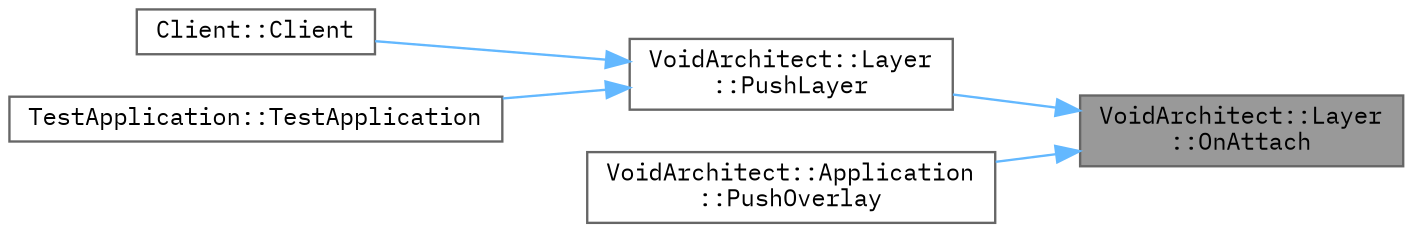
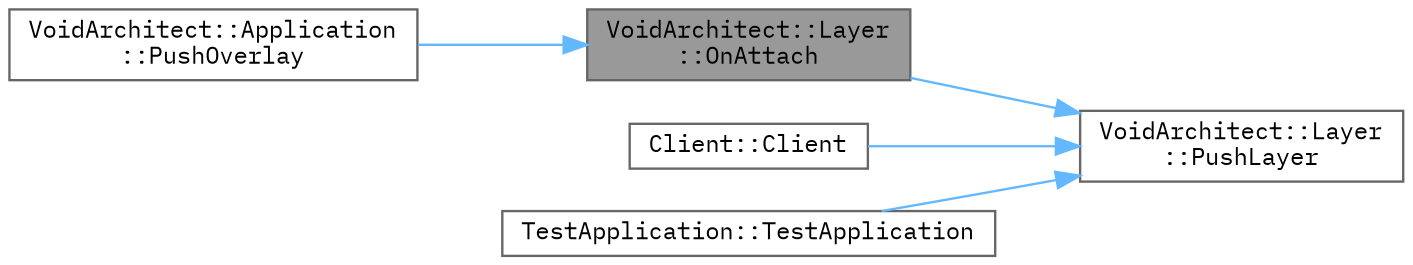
  digraph {
    fontname="IBM Plex Mono"
    rankdir=RL
    node [color=grey40 fillcolor=white fontname="IBM Plex Mono" fontsize=10 shape=box style=filled]
    edge [color=steelblue1 dir=back fontname="IBM Plex Mono" fontsize=10 labelfontname=Helvetica labelfontsize=10 style=solid]
    n1 [color=gray40 fillcolor=grey60 fontcolor=black height=0.2 label="VoidArchitect::Layer\l::OnAttach" width=0.4]
    n2 [height=0.2 label="VoidArchitect::Layer\l::PushLayer" width=0.4]
    n3 [height=0.2 label="VoidArchitect::Application\l::PushOverlay" width=0.4]
    n4 [height=0.2 label="Client::Client" width=0.4]
    n5 [height=0.2 label="TestApplication::TestApplication" width=0.4]
-   n1 -> n2
+   n2 -> n1
    n1 -> n3
    n2 -> n4
    n2 -> n5
  }
